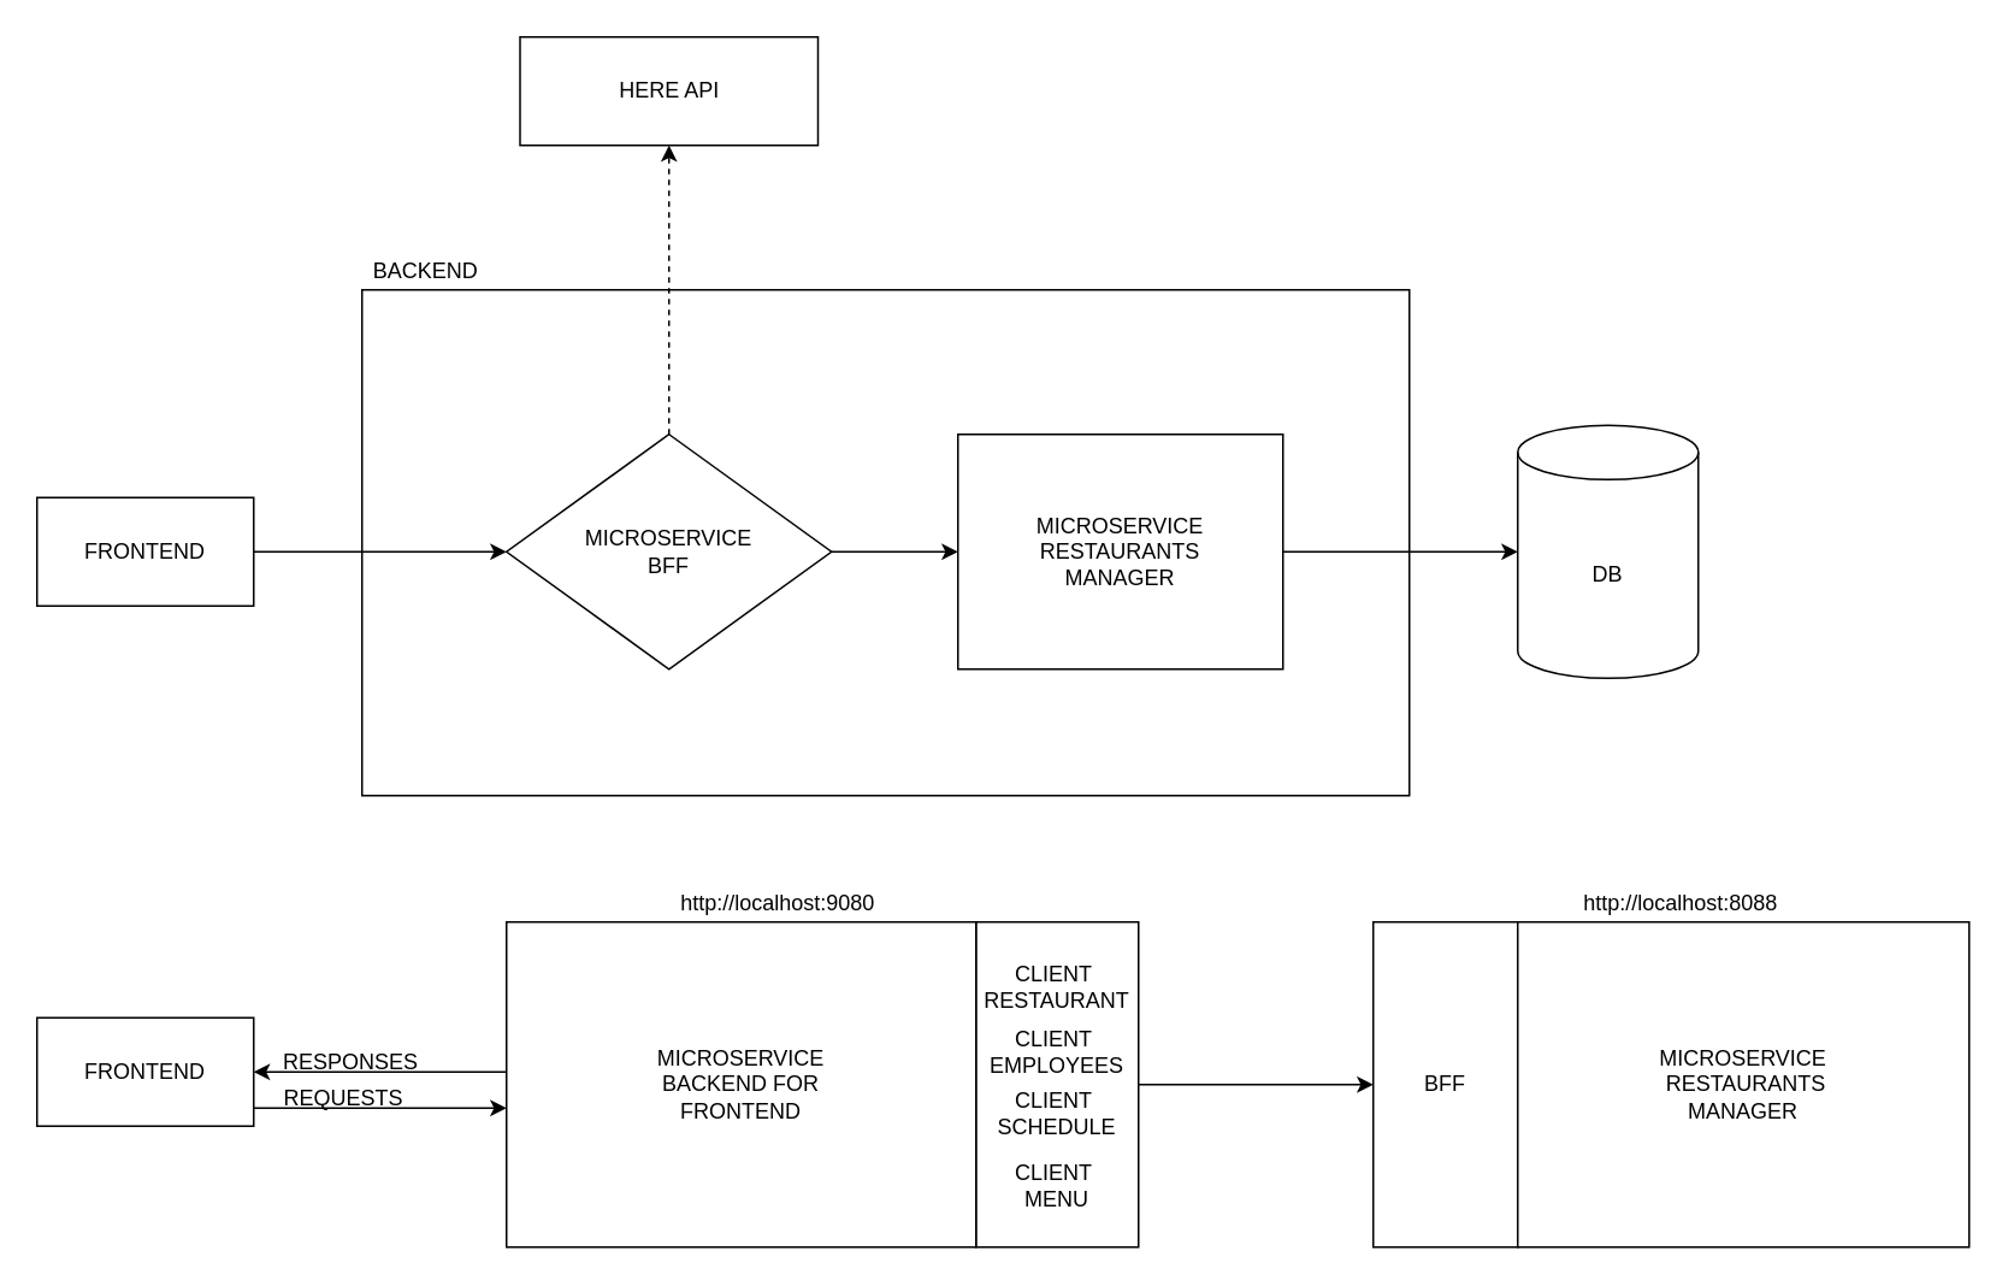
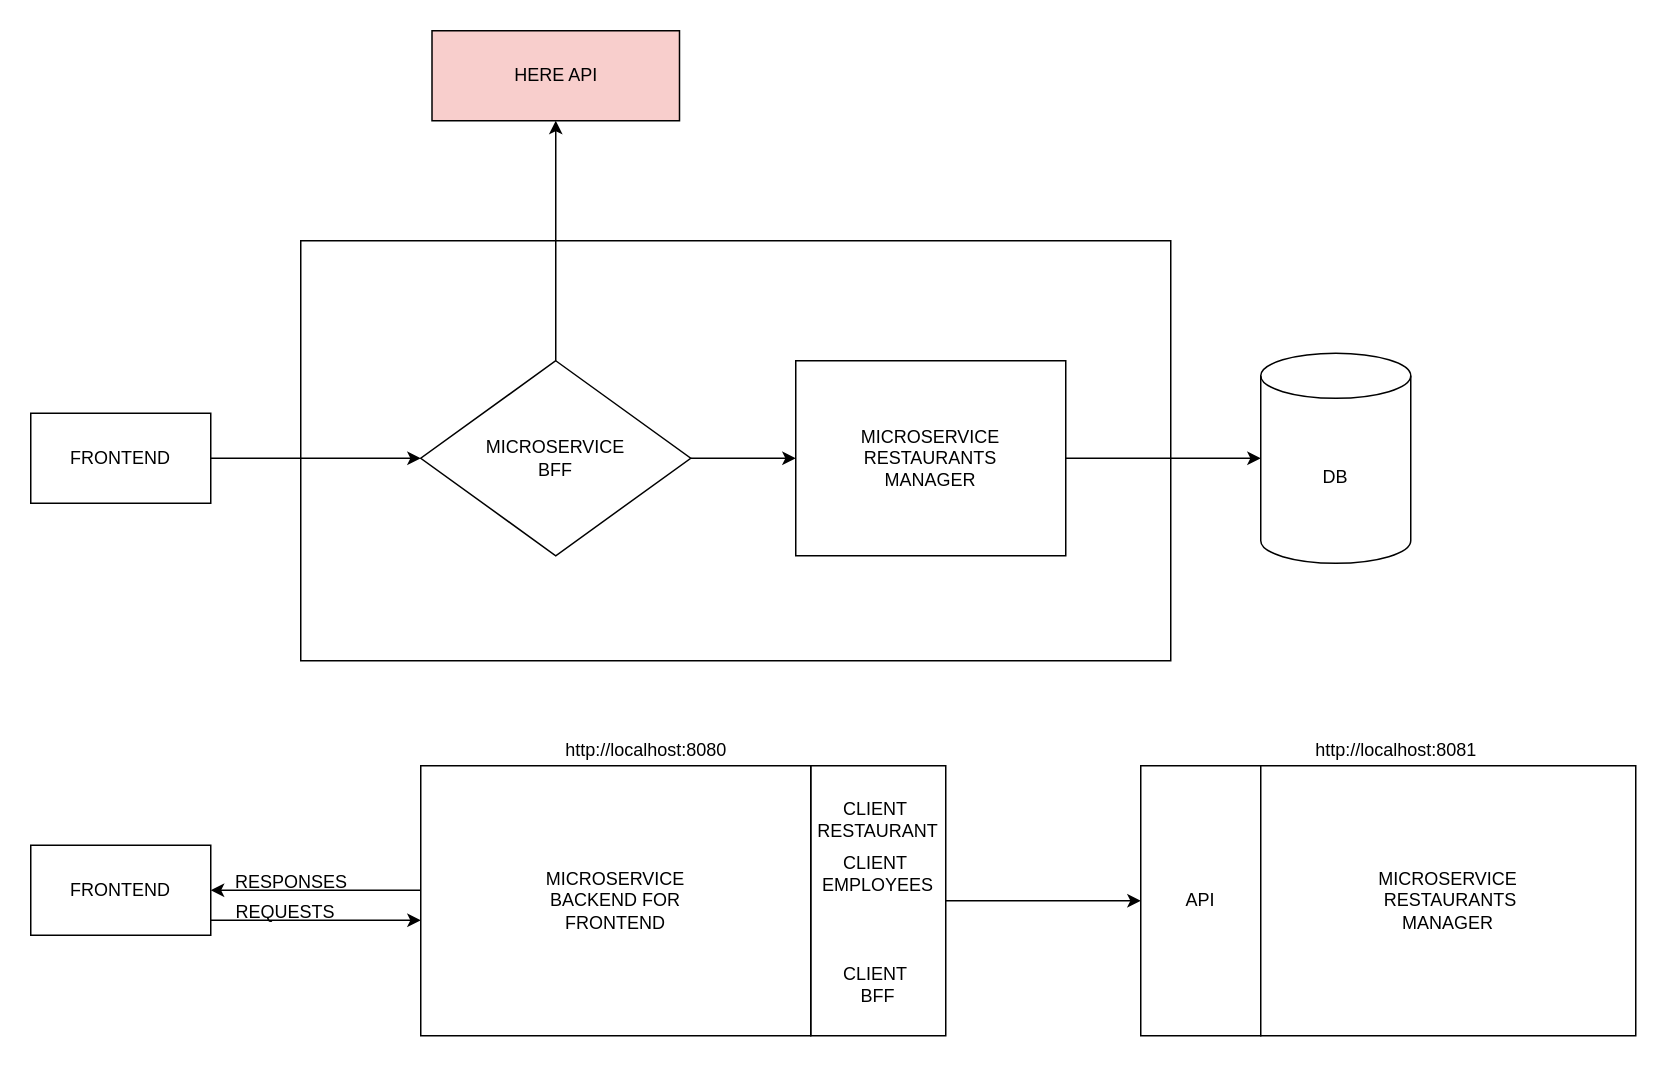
  <mxCell id="0" />
  <mxCell id="1" parent="0" />
  <mxCell id="2" value="" style="rounded=0;whiteSpace=wrap;html=1;" vertex="1" parent="1"><mxGeometry x="760" y="510" width="80" height="180" as="geometry" /></mxCell>
  <mxCell id="3" value="" style="rounded=0;whiteSpace=wrap;html=1;" vertex="1" parent="1"><mxGeometry x="540" y="510" width="90" height="180" as="geometry" /></mxCell>
  <mxCell id="4" value="" style="rounded=0;whiteSpace=wrap;html=1;" parent="1" vertex="1"><mxGeometry x="200" y="160" width="580" height="280" as="geometry" /></mxCell>
  <mxCell id="5" value="FRONTEND" style="rounded=0;whiteSpace=wrap;html=1;" parent="1" vertex="1"><mxGeometry x="20" y="275" width="120" height="60" as="geometry" /></mxCell>
  <mxCell id="6" value="MICROSERVICE &lt;br&gt;BFF" style="rhombus;whiteSpace=wrap;html=1;" parent="1" vertex="1"><mxGeometry x="280" y="240" width="180" height="130" as="geometry" /></mxCell>
  <mxCell id="7" value="MICROSERVICE&lt;br&gt;RESTAURANTS&lt;br&gt;MANAGER" style="rounded=0;whiteSpace=wrap;html=1;" parent="1" vertex="1"><mxGeometry x="530" y="240" width="180" height="130" as="geometry" /></mxCell>
  <mxCell id="8" value="" style="endArrow=classic;html=1;rounded=0;" parent="1" target="6" edge="1"><mxGeometry width="50" height="50" relative="1" as="geometry"><mxPoint x="140" y="305" as="sourcePoint" /><mxPoint x="190" y="260" as="targetPoint" /></mxGeometry></mxCell>
  <mxCell id="9" value="" style="endArrow=classic;html=1;rounded=0;exitX=1;exitY=0.5;exitDx=0;exitDy=0;" parent="1" source="6" target="7" edge="1"><mxGeometry width="50" height="50" relative="1" as="geometry"><mxPoint x="370" y="370" as="sourcePoint" /><mxPoint x="420" y="320" as="targetPoint" /></mxGeometry></mxCell>
- <mxCell id="10" value="HERE API" style="rounded=0;whiteSpace=wrap;html=1;" parent="1" vertex="1"><mxGeometry x="287.5" y="20" width="165" height="60" as="geometry" /></mxCell>
- <mxCell id="11" value="" style="endArrow=classic;html=1;rounded=0;exitX=0.5;exitY=0;exitDx=0;exitDy=0;entryX=0.5;entryY=1;entryDx=0;entryDy=0;dashed=1;" parent="1" source="6" target="10" edge="1"><mxGeometry width="50" height="50" relative="1" as="geometry"><mxPoint x="370" y="360" as="sourcePoint" /><mxPoint x="420" y="310" as="targetPoint" /></mxGeometry></mxCell>
+ <mxCell id="10" value="HERE API" style="rounded=0;whiteSpace=wrap;html=1;fillColor=#f8cecc;" parent="1" vertex="1"><mxGeometry x="287.5" y="20" width="165" height="60" as="geometry" /></mxCell>
+ <mxCell id="11" value="" style="endArrow=classic;html=1;rounded=0;exitX=0.5;exitY=0;exitDx=0;exitDy=0;entryX=0.5;entryY=1;entryDx=0;entryDy=0;" parent="1" source="6" target="10" edge="1"><mxGeometry width="50" height="50" relative="1" as="geometry"><mxPoint x="370" y="360" as="sourcePoint" /><mxPoint x="420" y="310" as="targetPoint" /></mxGeometry></mxCell>
  <mxCell id="12" value="DB" style="shape=cylinder3;whiteSpace=wrap;html=1;boundedLbl=1;backgroundOutline=1;size=15;" parent="1" vertex="1"><mxGeometry x="840" y="235" width="100" height="140" as="geometry" /></mxCell>
  <mxCell id="13" value="" style="endArrow=classic;html=1;rounded=0;exitX=1;exitY=0.5;exitDx=0;exitDy=0;" parent="1" source="7" target="12" edge="1"><mxGeometry width="50" height="50" relative="1" as="geometry"><mxPoint x="710" y="340" as="sourcePoint" /><mxPoint x="760" y="290" as="targetPoint" /></mxGeometry></mxCell>
- <mxCell id="14" value="BACKEND" style="text;html=1;align=center;verticalAlign=middle;resizable=0;points=[];autosize=1;strokeColor=none;fillColor=none;" parent="1" vertex="1"><mxGeometry x="200" y="140" width="70" height="20" as="geometry" /></mxCell>
  <mxCell id="15" value="FRONTEND" style="rounded=0;whiteSpace=wrap;html=1;" vertex="1" parent="1"><mxGeometry x="20" y="563" width="120" height="60" as="geometry" /></mxCell>
  <mxCell id="16" value="" style="endArrow=classic;html=1;rounded=0;" edge="1" parent="1"><mxGeometry width="50" height="50" relative="1" as="geometry"><mxPoint x="140" y="613" as="sourcePoint" /><mxPoint x="280" y="613" as="targetPoint" /><Array as="points"><mxPoint x="210" y="613" /></Array></mxGeometry></mxCell>
  <mxCell id="17" value="MICROSERVICE &lt;br&gt;BACKEND FOR&lt;br&gt;FRONTEND" style="rounded=0;whiteSpace=wrap;html=1;" vertex="1" parent="1"><mxGeometry x="280" y="510" width="260" height="180" as="geometry" /></mxCell>
  <mxCell id="18" value="MICROSERVICE&lt;br&gt;&amp;nbsp;RESTAURANTS&lt;br&gt;MANAGER" style="rounded=0;whiteSpace=wrap;html=1;" vertex="1" parent="1"><mxGeometry x="840" y="510" width="250" height="180" as="geometry" /></mxCell>
  <mxCell id="19" value="" style="endArrow=classic;html=1;rounded=0;entryX=1;entryY=0.5;entryDx=0;entryDy=0;" edge="1" parent="1" target="15"><mxGeometry width="50" height="50" relative="1" as="geometry"><mxPoint x="280" y="593" as="sourcePoint" /><mxPoint x="240" y="533" as="targetPoint" /></mxGeometry></mxCell>
  <mxCell id="20" value="REQUESTS" style="text;html=1;strokeColor=none;fillColor=none;align=center;verticalAlign=middle;whiteSpace=wrap;rounded=0;" vertex="1" parent="1"><mxGeometry x="160" y="593" width="60" height="30" as="geometry" /></mxCell>
  <mxCell id="21" value="RESPONSES" style="text;html=1;strokeColor=none;fillColor=none;align=center;verticalAlign=middle;whiteSpace=wrap;rounded=0;" vertex="1" parent="1"><mxGeometry x="164" y="573" width="60" height="30" as="geometry" /></mxCell>
  <mxCell id="22" value="" style="endArrow=classic;html=1;rounded=0;exitX=1;exitY=0.5;exitDx=0;exitDy=0;entryX=0;entryY=0.5;entryDx=0;entryDy=0;" edge="1" parent="1" source="3" target="2"><mxGeometry width="50" height="50" relative="1" as="geometry"><mxPoint x="390" y="680" as="sourcePoint" /><mxPoint x="440" y="630" as="targetPoint" /><Array as="points" /></mxGeometry></mxCell>
  <mxCell id="23" value="CLIENT&amp;nbsp; RESTAURANT" style="text;html=1;strokeColor=none;fillColor=none;align=center;verticalAlign=middle;whiteSpace=wrap;rounded=0;" vertex="1" parent="1"><mxGeometry x="555" y="531" width="60" height="30" as="geometry" /></mxCell>
- <mxCell id="24" value="BFF" style="text;html=1;strokeColor=none;fillColor=none;align=center;verticalAlign=middle;whiteSpace=wrap;rounded=0;" vertex="1" parent="1"><mxGeometry x="770" y="585" width="60" height="30" as="geometry" /></mxCell>
+ <mxCell id="24" value="API" style="text;html=1;strokeColor=none;fillColor=none;align=center;verticalAlign=middle;whiteSpace=wrap;rounded=0;" vertex="1" parent="1"><mxGeometry x="770" y="585" width="60" height="30" as="geometry" /></mxCell>
  <mxCell id="25" value="CLIENT&amp;nbsp; EMPLOYEES" style="text;html=1;strokeColor=none;fillColor=none;align=center;verticalAlign=middle;whiteSpace=wrap;rounded=0;" vertex="1" parent="1"><mxGeometry x="555" y="567" width="60" height="30" as="geometry" /></mxCell>
- <mxCell id="26" value="CLIENT&amp;nbsp; SCHEDULE" style="text;html=1;strokeColor=none;fillColor=none;align=center;verticalAlign=middle;whiteSpace=wrap;rounded=0;" vertex="1" parent="1"><mxGeometry x="555" y="601" width="60" height="30" as="geometry" /></mxCell>
- <mxCell id="27" value="CLIENT&amp;nbsp; MENU" style="text;html=1;strokeColor=none;fillColor=none;align=center;verticalAlign=middle;whiteSpace=wrap;rounded=0;" vertex="1" parent="1"><mxGeometry x="555" y="641" width="60" height="30" as="geometry" /></mxCell>
- <mxCell id="28" value="http://localhost:8088" style="text;html=1;align=center;verticalAlign=middle;resizable=0;points=[];autosize=1;strokeColor=none;fillColor=none;" vertex="1" parent="1"><mxGeometry x="870" y="490" width="120" height="20" as="geometry" /></mxCell>
- <mxCell id="29" value="http://localhost:9080" style="text;html=1;align=center;verticalAlign=middle;resizable=0;points=[];autosize=1;strokeColor=none;fillColor=none;" vertex="1" parent="1"><mxGeometry x="370" y="490" width="120" height="20" as="geometry" /></mxCell>
+ <mxCell id="27" value="CLIENT&amp;nbsp; BFF" style="text;html=1;strokeColor=none;fillColor=none;align=center;verticalAlign=middle;whiteSpace=wrap;rounded=0;" vertex="1" parent="1"><mxGeometry x="555" y="641" width="60" height="30" as="geometry" /></mxCell>
+ <mxCell id="28" value="http://localhost:8081" style="text;html=1;align=center;verticalAlign=middle;resizable=0;points=[];autosize=1;strokeColor=none;fillColor=none;" vertex="1" parent="1"><mxGeometry x="870" y="490" width="120" height="20" as="geometry" /></mxCell>
+ <mxCell id="29" value="http://localhost:8080" style="text;html=1;align=center;verticalAlign=middle;resizable=0;points=[];autosize=1;strokeColor=none;fillColor=none;" vertex="1" parent="1"><mxGeometry x="370" y="490" width="120" height="20" as="geometry" /></mxCell>
